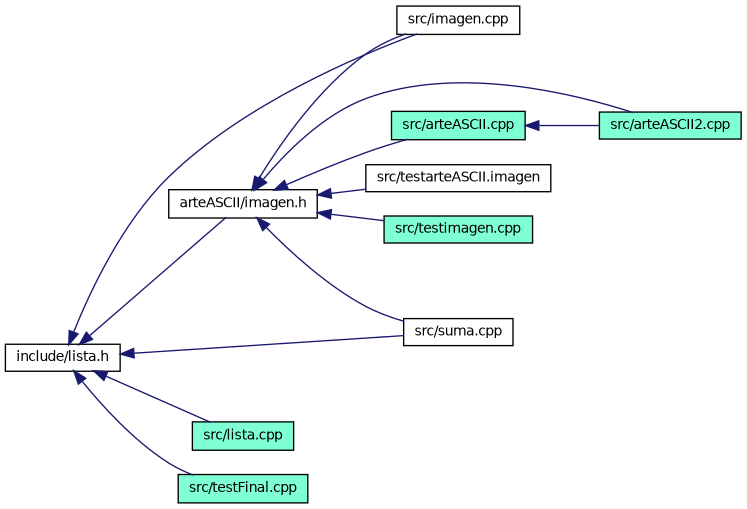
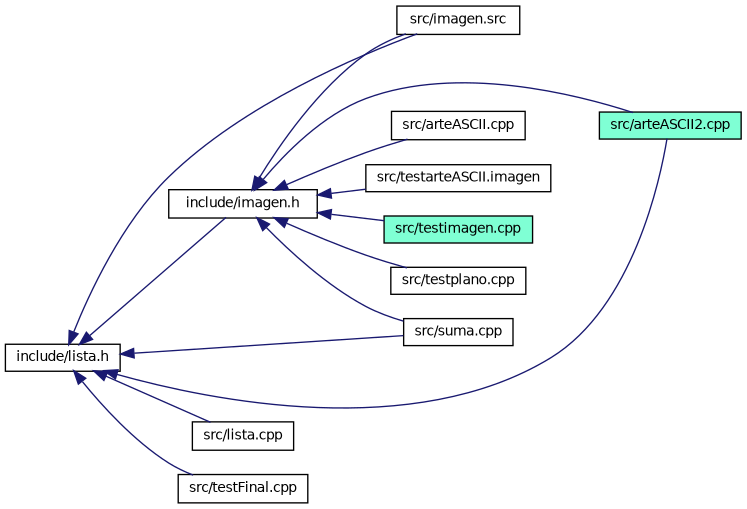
  digraph {
    rankdir=LR
    node [color=black fillcolor=white fontname=Helvetica fontsize=10 shape=record style=filled]
    edge [color=midnightblue dir=back fontname=Helvetica fontsize=10 labelfontname=Helvetica labelfontsize=10 style=solid]
    n1 [fontcolor=black height=0.2 label="include/lista.h" width=0.4]
-   n2 [height=0.2 label="arteASCII/imagen.h" width=0.4]
+   n2 [height=0.2 label="include/imagen.h" width=0.4]
    n3 [fillcolor=aquamarine height=0.2 label="src/arteASCII2.cpp" width=0.4]
-   n4 [height=0.2 label="src/imagen.cpp" width=0.4]
+   n4 [height=0.2 label="src/imagen.src" width=0.4]
    n5 [height=0.2 label="src/suma.cpp" width=0.4]
-   n6 [fillcolor=aquamarine height=0.2 label="src/lista.cpp" width=0.4]
-   n7 [fillcolor=aquamarine height=0.2 label="src/testFinal.cpp" width=0.4]
-   n8 [fillcolor=aquamarine height=0.2 label="src/arteASCII.cpp" width=0.4]
+   n6 [height=0.2 label="src/lista.cpp" width=0.4]
+   n7 [height=0.2 label="src/testFinal.cpp" width=0.4]
+   n8 [height=0.2 label="src/arteASCII.cpp" width=0.4]
    n9 [height=0.2 label="src/testarteASCII.imagen" width=0.4]
    n10 [fillcolor=aquamarine height=0.2 label="src/testimagen.cpp" width=0.4]
+   n11 [height=0.2 label="src/testplano.cpp" width=0.4]
    n1 -> n2
-   n8 -> n3
+   n1 -> n3
    n1 -> n4
    n1 -> n5
    n1 -> n6
    n1 -> n7
    n2 -> n3
    n2 -> n4
    n2 -> n5
    n2 -> n8
    n2 -> n9
    n2 -> n10
+   n2 -> n11
  }
